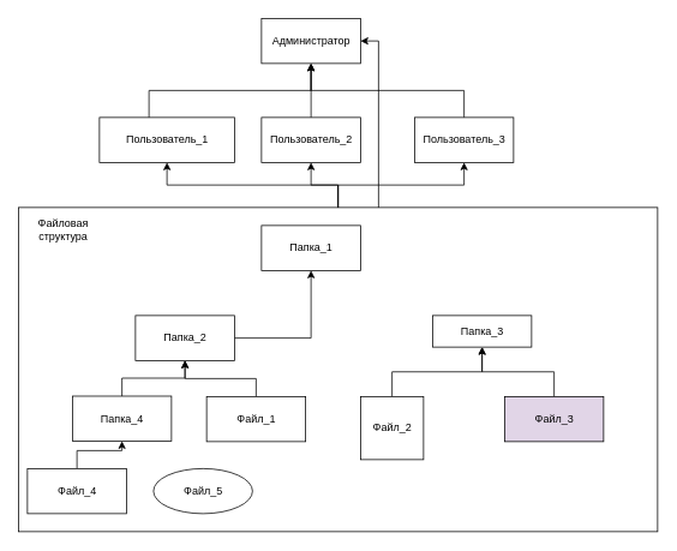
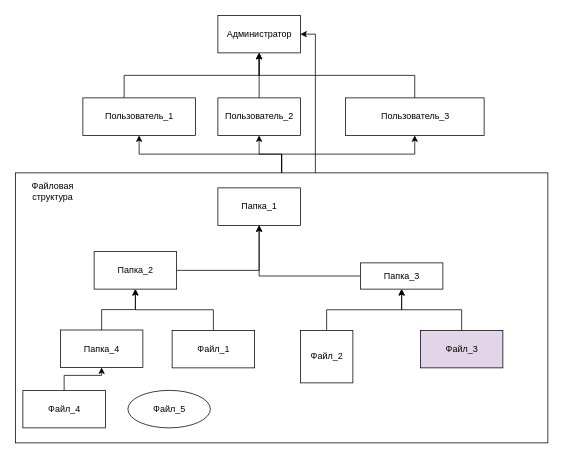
  <mxCell id="0" />
  <mxCell id="1" parent="0" />
  <mxCell id="2" value="Администратор" style="html=1;" vertex="1" parent="1"><mxGeometry x="290" y="20" width="110" height="50" as="geometry" /></mxCell>
  <mxCell id="3" style="edgeStyle=orthogonalEdgeStyle;rounded=0;orthogonalLoop=1;jettySize=auto;html=1;entryX=0.5;entryY=1;entryDx=0;entryDy=0;" edge="1" parent="1" source="4" target="2"><mxGeometry relative="1" as="geometry"><Array as="points"><mxPoint x="165" y="100" /><mxPoint x="345" y="100" /></Array></mxGeometry></mxCell>
  <mxCell id="4" value="Пользователь_1" style="html=1;" vertex="1" parent="1"><mxGeometry x="110" y="130" width="150" height="50" as="geometry" /></mxCell>
  <mxCell id="5" style="edgeStyle=orthogonalEdgeStyle;rounded=0;orthogonalLoop=1;jettySize=auto;html=1;entryX=0.5;entryY=1;entryDx=0;entryDy=0;" edge="1" parent="1" source="6" target="2"><mxGeometry relative="1" as="geometry" /></mxCell>
  <mxCell id="6" value="Пользователь_2" style="html=1;" vertex="1" parent="1"><mxGeometry x="290" y="130" width="110" height="50" as="geometry" /></mxCell>
  <mxCell id="7" style="edgeStyle=orthogonalEdgeStyle;rounded=0;orthogonalLoop=1;jettySize=auto;html=1;exitX=0.5;exitY=0;exitDx=0;exitDy=0;" edge="1" parent="1" source="8" target="2"><mxGeometry relative="1" as="geometry"><mxPoint x="350" y="70" as="targetPoint" /></mxGeometry></mxCell>
- <mxCell id="8" value="Пользователь_3" style="html=1;" vertex="1" parent="1"><mxGeometry x="460" y="130" width="110" height="50" as="geometry" /></mxCell>
+ <mxCell id="8" value="Пользователь_3" style="html=1;" vertex="1" parent="1"><mxGeometry x="460" y="130" width="185" height="50" as="geometry" /></mxCell>
  <mxCell id="9" value="Папка_1" style="html=1;" vertex="1" parent="1"><mxGeometry x="290" y="250" width="110" height="50" as="geometry" /></mxCell>
  <mxCell id="10" style="edgeStyle=orthogonalEdgeStyle;rounded=0;orthogonalLoop=1;jettySize=auto;html=1;exitX=1;exitY=0.5;exitDx=0;exitDy=0;entryX=0.5;entryY=1;entryDx=0;entryDy=0;" edge="1" parent="1" source="11" target="9"><mxGeometry relative="1" as="geometry" /></mxCell>
- <mxCell id="11" value="Папка_2" style="html=1;" vertex="1" parent="1"><mxGeometry x="150" y="350" width="110" height="50" as="geometry" /></mxCell>
+ <mxCell id="11" value="Папка_2" style="html=1;" vertex="1" parent="1"><mxGeometry x="125" y="335" width="110" height="50" as="geometry" /></mxCell>
  <mxCell id="12" style="edgeStyle=orthogonalEdgeStyle;rounded=0;orthogonalLoop=1;jettySize=auto;html=1;exitX=0.5;exitY=0;exitDx=0;exitDy=0;entryX=0.5;entryY=1;entryDx=0;entryDy=0;" edge="1" parent="1" source="13" target="11"><mxGeometry relative="1" as="geometry" /></mxCell>
  <mxCell id="13" value="Папка_4" style="html=1;" vertex="1" parent="1"><mxGeometry x="80" y="439.5" width="110" height="50" as="geometry" /></mxCell>
+ <mxCell id="14" style="edgeStyle=orthogonalEdgeStyle;rounded=0;orthogonalLoop=1;jettySize=auto;html=1;exitX=0;exitY=0.5;exitDx=0;exitDy=0;entryX=0.5;entryY=1;entryDx=0;entryDy=0;" edge="1" parent="1" source="15" target="9"><mxGeometry relative="1" as="geometry" /></mxCell>
  <mxCell id="15" value="Папка_3" style="html=1;" vertex="1" parent="1"><mxGeometry x="480" y="350" width="110" height="35" as="geometry" /></mxCell>
  <mxCell id="16" style="edgeStyle=orthogonalEdgeStyle;rounded=0;orthogonalLoop=1;jettySize=auto;html=1;exitX=0.5;exitY=0;exitDx=0;exitDy=0;entryX=0.5;entryY=1;entryDx=0;entryDy=0;" edge="1" parent="1" source="17" target="11"><mxGeometry relative="1" as="geometry"><mxPoint x="210" y="400" as="targetPoint" /></mxGeometry></mxCell>
  <mxCell id="17" value="Файл_1" style="html=1;" vertex="1" parent="1"><mxGeometry x="229" y="440" width="110" height="50" as="geometry" /></mxCell>
  <mxCell id="18" style="edgeStyle=orthogonalEdgeStyle;rounded=0;orthogonalLoop=1;jettySize=auto;html=1;exitX=0.5;exitY=0;exitDx=0;exitDy=0;entryX=0.5;entryY=1;entryDx=0;entryDy=0;" edge="1" parent="1" source="19" target="15"><mxGeometry relative="1" as="geometry" /></mxCell>
  <mxCell id="19" value="Файл_2" style="html=1;" vertex="1" parent="1"><mxGeometry x="400" y="440" width="70" height="70" as="geometry" /></mxCell>
  <mxCell id="20" style="edgeStyle=orthogonalEdgeStyle;rounded=0;orthogonalLoop=1;jettySize=auto;html=1;entryX=0.5;entryY=1;entryDx=0;entryDy=0;" edge="1" parent="1" source="21" target="15"><mxGeometry relative="1" as="geometry" /></mxCell>
  <mxCell id="21" value="Файл_3" style="html=1;fillColor=#e1d5e7;" vertex="1" parent="1"><mxGeometry x="560" y="440" width="110" height="50" as="geometry" /></mxCell>
  <mxCell id="22" value="Файл_5" style="ellipse;html=1;" vertex="1" parent="1"><mxGeometry x="170" y="520" width="110" height="50" as="geometry" /></mxCell>
  <mxCell id="23" style="edgeStyle=orthogonalEdgeStyle;rounded=0;orthogonalLoop=1;jettySize=auto;html=1;exitX=0.5;exitY=0;exitDx=0;exitDy=0;" edge="1" parent="1" source="24" target="13"><mxGeometry relative="1" as="geometry" /></mxCell>
  <mxCell id="24" value="Файл_4" style="html=1;" vertex="1" parent="1"><mxGeometry x="30" y="520" width="110" height="50" as="geometry" /></mxCell>
  <mxCell id="25" style="edgeStyle=orthogonalEdgeStyle;rounded=0;orthogonalLoop=1;jettySize=auto;html=1;entryX=1;entryY=0.5;entryDx=0;entryDy=0;" edge="1" parent="1" source="29" target="2"><mxGeometry relative="1" as="geometry"><Array as="points"><mxPoint x="420" y="45" /></Array></mxGeometry></mxCell>
  <mxCell id="26" style="edgeStyle=orthogonalEdgeStyle;rounded=0;orthogonalLoop=1;jettySize=auto;html=1;entryX=0.5;entryY=1;entryDx=0;entryDy=0;" edge="1" parent="1" source="29" target="8"><mxGeometry relative="1" as="geometry" /></mxCell>
  <mxCell id="27" style="edgeStyle=orthogonalEdgeStyle;rounded=0;orthogonalLoop=1;jettySize=auto;html=1;entryX=0.5;entryY=1;entryDx=0;entryDy=0;" edge="1" parent="1" source="29" target="6"><mxGeometry relative="1" as="geometry" /></mxCell>
  <mxCell id="28" style="edgeStyle=orthogonalEdgeStyle;rounded=0;orthogonalLoop=1;jettySize=auto;html=1;entryX=0.5;entryY=1;entryDx=0;entryDy=0;" edge="1" parent="1" source="29" target="4"><mxGeometry relative="1" as="geometry" /></mxCell>
  <mxCell id="29" value="" style="rounded=0;whiteSpace=wrap;html=1;glass=1;fillColor=none;gradientColor=none;align=left;" vertex="1" parent="1"><mxGeometry x="20" y="230" width="710" height="360" as="geometry" /></mxCell>
  <mxCell id="30" value="Файловая структура" style="text;html=1;strokeColor=none;fillColor=none;align=center;verticalAlign=middle;whiteSpace=wrap;rounded=0;glass=1;" vertex="1" parent="1"><mxGeometry x="40" y="240" width="60" height="30" as="geometry" /></mxCell>
